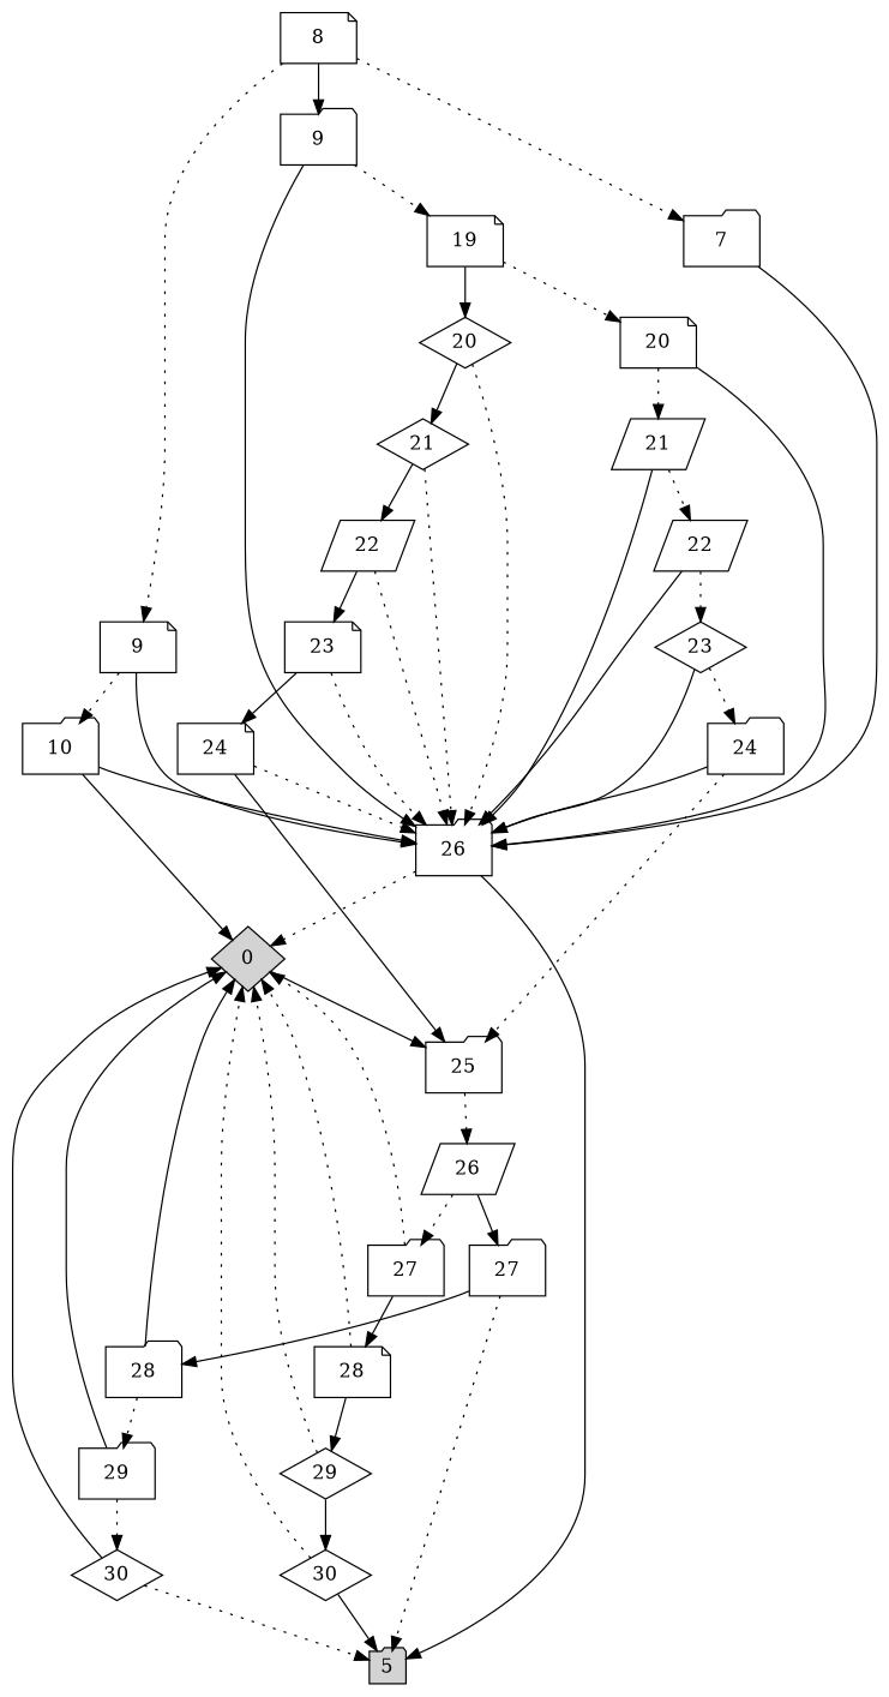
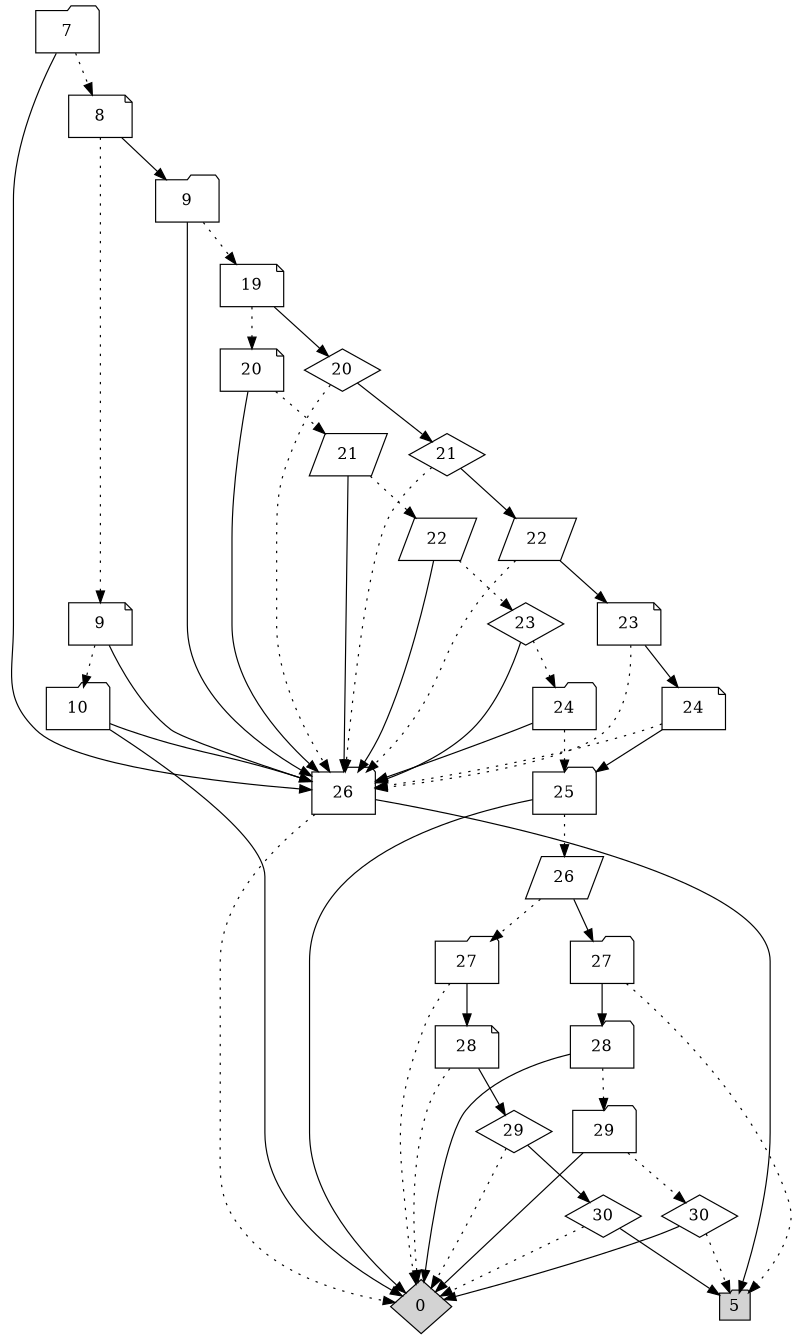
  digraph {
    node [shape=folder]
    edge [style=filled]
    n1 [height=0.3 label=0 shape=diamond style=filled width=0.3]
    n2 [height=0.3 label=5 style=filled width=0.3]
    n3 [label=7]
    n4 [label=8 shape=note]
    n5 [label=26]
    n6 [label=9 shape=note]
    n7 [label=9]
    n8 [label=10]
    n9 [label=19 shape=note]
    n10 [label=20 shape=note]
    n11 [label=20 shape=diamond]
    n12 [label=21 shape=parallelogram]
    n13 [label=21 shape=diamond]
    n14 [label=22 shape=parallelogram]
    n15 [label=22 shape=parallelogram]
    n16 [label=23 shape=diamond]
    n17 [label=24]
    n18 [label=25]
    n19 [label=26 shape=parallelogram]
    n20 [label=27]
    n21 [label=27]
    n22 [label=28 shape=note]
    n23 [label=28]
    n24 [label=29 shape=diamond]
    n25 [label=29]
    n26 [label=30 shape=diamond]
    n27 [label=30 shape=diamond]
    n28 [label=23 shape=note]
    n29 [label=24 shape=note]
-   n4 -> n3 [style=dotted]
+   n3 -> n4 [style=dotted]
    n3 -> n5
    n4 -> n6 [style=dotted]
    n4 -> n7
    n5 -> n1 [style=dotted]
    n5 -> n2
    n6 -> n5
    n6 -> n8 [style=dotted]
    n7 -> n5
    n7 -> n9 [style=dotted]
    n8 -> n1
    n8 -> n5
    n9 -> n10 [style=dotted]
    n9 -> n11
    n10 -> n5
    n10 -> n12 [style=dotted]
    n11 -> n5 [style=dotted]
    n11 -> n13
    n12 -> n5
    n12 -> n14 [style=dotted]
    n13 -> n5 [style=dotted]
    n13 -> n15
    n14 -> n5
    n14 -> n16 [style=dotted]
    n15 -> n5 [style=dotted]
    n15 -> n28
    n16 -> n5
    n16 -> n17 [style=dotted]
    n17 -> n5
    n17 -> n18 [style=dotted]
-   n1 -> n18
+   n18 -> n1
    n18 -> n19 [style=dotted]
    n19 -> n20 [style=dotted]
    n19 -> n21
    n20 -> n1 [style=dotted]
    n20 -> n22
    n21 -> n2 [style=dotted]
    n21 -> n23
    n22 -> n1 [style=dotted]
    n22 -> n24
    n23 -> n1
    n23 -> n25 [style=dotted]
    n24 -> n1 [style=dotted]
    n24 -> n26
    n25 -> n1
    n25 -> n27 [style=dotted]
    n26 -> n1 [style=dotted]
    n26 -> n2
    n27 -> n1
    n27 -> n2 [style=dotted]
    n28 -> n5 [style=dotted]
    n28 -> n29
    n29 -> n5 [style=dotted]
    n29 -> n18
  }
